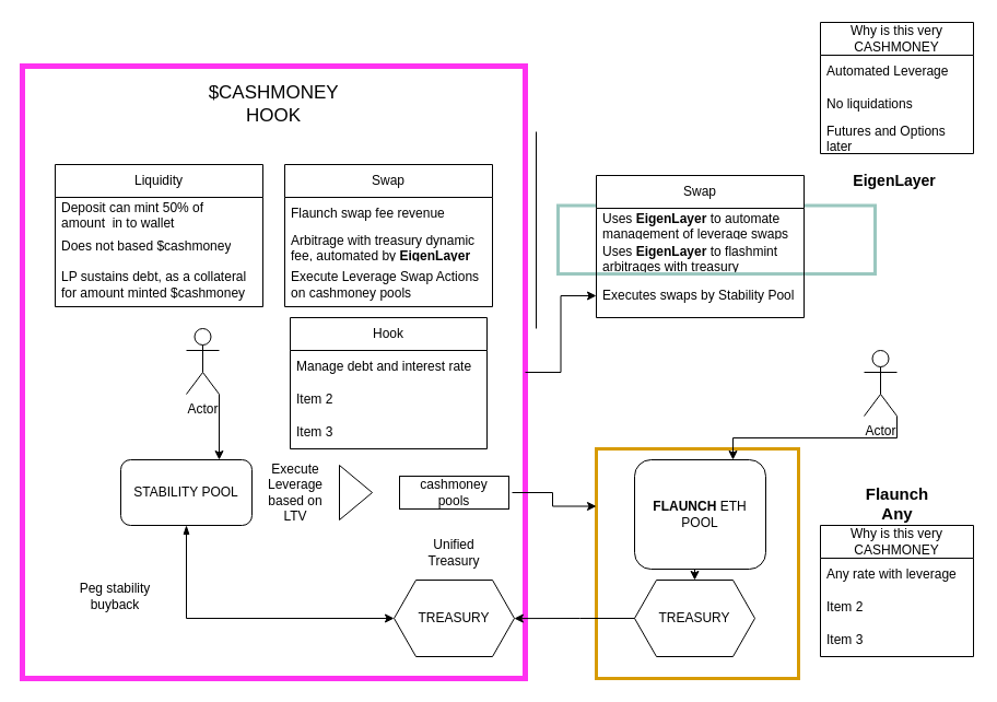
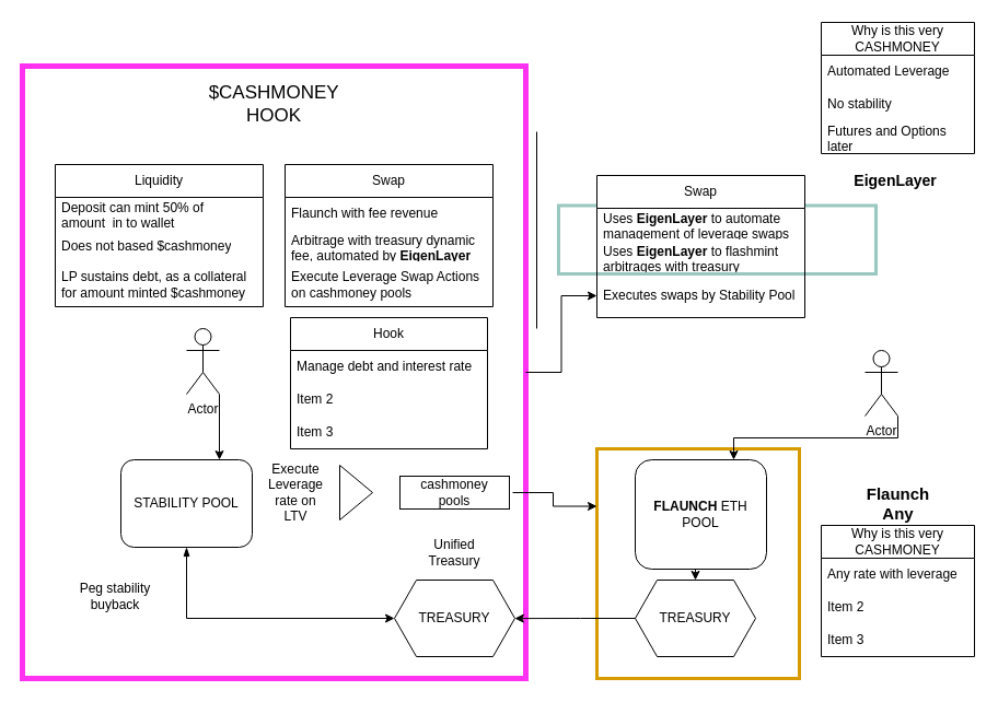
  <mxCell id="0" />
  <mxCell id="1" parent="0" />
  <mxCell id="2" value="" style="rounded=0;whiteSpace=wrap;html=1;fillColor=none;strokeColor=#d79b00;strokeWidth=3;" vertex="1" parent="1"><mxGeometry x="545" y="410" width="185" height="210" as="geometry" /></mxCell>
  <mxCell id="3" value="" style="rounded=0;whiteSpace=wrap;html=1;fillColor=none;strokeColor=#9AC7BF;strokeWidth=3;" vertex="1" parent="1"><mxGeometry x="510" y="187.5" width="290" height="62.5" as="geometry" /></mxCell>
  <mxCell id="4" value="" style="rounded=0;whiteSpace=wrap;html=1;fillColor=none;strokeColor=#FF32F1;strokeWidth=5;" vertex="1" parent="1"><mxGeometry x="20" y="60" width="460" height="560" as="geometry" /></mxCell>
  <mxCell id="5" style="edgeStyle=orthogonalEdgeStyle;rounded=0;orthogonalLoop=1;jettySize=auto;html=1;exitX=0.5;exitY=1;exitDx=0;exitDy=0;entryX=0;entryY=0.5;entryDx=0;entryDy=0;startArrow=blockThin;startFill=1;" edge="1" parent="1" source="6" target="10"><mxGeometry relative="1" as="geometry" /></mxCell>
- <mxCell id="6" value="STABILITY POOL" style="rounded=1;whiteSpace=wrap;html=1;" vertex="1" parent="1"><mxGeometry x="110" y="420" width="120" height="60" as="geometry" /></mxCell>
+ <mxCell id="6" value="STABILITY POOL" style="rounded=1;whiteSpace=wrap;html=1;" vertex="1" parent="1"><mxGeometry x="110" y="420" width="120" height="80" as="geometry" /></mxCell>
  <mxCell id="7" style="edgeStyle=orthogonalEdgeStyle;rounded=0;orthogonalLoop=1;jettySize=auto;html=1;exitX=0.5;exitY=1;exitDx=0;exitDy=0;entryX=0.5;entryY=0;entryDx=0;entryDy=0;" edge="1" parent="1" source="8" target="9"><mxGeometry relative="1" as="geometry" /></mxCell>
  <mxCell id="8" value="&lt;b&gt;FLAUNCH &lt;/b&gt;ETH POOL" style="rounded=1;whiteSpace=wrap;html=1;" vertex="1" parent="1"><mxGeometry x="580" y="420" width="120" height="100" as="geometry" /></mxCell>
  <mxCell id="9" value="TREASURY" style="shape=hexagon;perimeter=hexagonPerimeter2;whiteSpace=wrap;html=1;fixedSize=1;" vertex="1" parent="1"><mxGeometry x="580" y="530" width="110" height="70" as="geometry" /></mxCell>
  <mxCell id="10" value="TREASURY" style="shape=hexagon;perimeter=hexagonPerimeter2;whiteSpace=wrap;html=1;fixedSize=1;" vertex="1" parent="1"><mxGeometry x="360" y="530" width="110" height="70" as="geometry" /></mxCell>
  <mxCell id="11" style="edgeStyle=orthogonalEdgeStyle;rounded=0;orthogonalLoop=1;jettySize=auto;html=1;exitX=1;exitY=1;exitDx=0;exitDy=0;exitPerimeter=0;entryX=0.75;entryY=0;entryDx=0;entryDy=0;" edge="1" parent="1" source="12" target="6"><mxGeometry relative="1" as="geometry" /></mxCell>
  <mxCell id="12" value="Actor" style="shape=umlActor;verticalLabelPosition=bottom;verticalAlign=top;html=1;outlineConnect=0;" vertex="1" parent="1"><mxGeometry x="170" y="300" width="30" height="60" as="geometry" /></mxCell>
  <mxCell id="13" style="edgeStyle=orthogonalEdgeStyle;rounded=0;orthogonalLoop=1;jettySize=auto;html=1;exitX=1;exitY=1;exitDx=0;exitDy=0;exitPerimeter=0;entryX=0.75;entryY=0;entryDx=0;entryDy=0;" edge="1" parent="1" source="14" target="8"><mxGeometry relative="1" as="geometry" /></mxCell>
  <mxCell id="14" value="Actor" style="shape=umlActor;verticalLabelPosition=bottom;verticalAlign=top;html=1;outlineConnect=0;" vertex="1" parent="1"><mxGeometry x="790" y="320" width="30" height="60" as="geometry" /></mxCell>
  <mxCell id="15" value="Liquidity" style="swimlane;fontStyle=0;childLayout=stackLayout;horizontal=1;startSize=30;horizontalStack=0;resizeParent=1;resizeParentMax=0;resizeLast=0;collapsible=1;marginBottom=0;whiteSpace=wrap;html=1;" vertex="1" parent="1"><mxGeometry x="50" y="150" width="190" height="130" as="geometry" /></mxCell>
  <mxCell id="16" value="Deposit can mint 50% of amount_in to wallet" style="text;strokeColor=none;fillColor=none;align=left;verticalAlign=middle;spacingLeft=4;spacingRight=4;overflow=hidden;points=[[0,0.5],[1,0.5]];portConstraint=eastwest;rotatable=0;whiteSpace=wrap;html=1;" vertex="1" parent="15"><mxGeometry y="30" width="190" height="30" as="geometry" /></mxCell>
  <mxCell id="17" value="Does not based $cashmoney" style="text;strokeColor=none;fillColor=none;align=left;verticalAlign=middle;spacingLeft=4;spacingRight=4;overflow=hidden;points=[[0,0.5],[1,0.5]];portConstraint=eastwest;rotatable=0;whiteSpace=wrap;html=1;" vertex="1" parent="15"><mxGeometry y="60" width="190" height="30" as="geometry" /></mxCell>
  <mxCell id="18" value="LP sustains debt, as a collateral for amount minted $cashmoney&amp;nbsp;" style="text;strokeColor=none;fillColor=none;align=left;verticalAlign=middle;spacingLeft=4;spacingRight=4;overflow=hidden;points=[[0,0.5],[1,0.5]];portConstraint=eastwest;rotatable=0;whiteSpace=wrap;html=1;" vertex="1" parent="15"><mxGeometry y="90" width="190" height="40" as="geometry" /></mxCell>
  <mxCell id="19" value="Swap" style="swimlane;fontStyle=0;childLayout=stackLayout;horizontal=1;startSize=30;horizontalStack=0;resizeParent=1;resizeParentMax=0;resizeLast=0;collapsible=1;marginBottom=0;whiteSpace=wrap;html=1;" vertex="1" parent="1"><mxGeometry x="260" y="150" width="190" height="130" as="geometry" /></mxCell>
- <mxCell id="20" value="Flaunch swap fee revenue" style="text;strokeColor=none;fillColor=none;align=left;verticalAlign=middle;spacingLeft=4;spacingRight=4;overflow=hidden;points=[[0,0.5],[1,0.5]];portConstraint=eastwest;rotatable=0;whiteSpace=wrap;html=1;" vertex="1" parent="19"><mxGeometry y="30" width="190" height="30" as="geometry" /></mxCell>
+ <mxCell id="20" value="Flaunch with fee revenue" style="text;strokeColor=none;fillColor=none;align=left;verticalAlign=middle;spacingLeft=4;spacingRight=4;overflow=hidden;points=[[0,0.5],[1,0.5]];portConstraint=eastwest;rotatable=0;whiteSpace=wrap;html=1;" vertex="1" parent="19"><mxGeometry y="30" width="190" height="30" as="geometry" /></mxCell>
  <mxCell id="21" value="Arbitrage with treasury dynamic fee, automated by &lt;b&gt;EigenLayer&lt;/b&gt;" style="text;strokeColor=none;fillColor=none;align=left;verticalAlign=middle;spacingLeft=4;spacingRight=4;overflow=hidden;points=[[0,0.5],[1,0.5]];portConstraint=eastwest;rotatable=0;whiteSpace=wrap;html=1;" vertex="1" parent="19"><mxGeometry y="60" width="190" height="30" as="geometry" /></mxCell>
  <mxCell id="22" value="Execute Leverage Swap Actions on cashmoney pools" style="text;strokeColor=none;fillColor=none;align=left;verticalAlign=middle;spacingLeft=4;spacingRight=4;overflow=hidden;points=[[0,0.5],[1,0.5]];portConstraint=eastwest;rotatable=0;whiteSpace=wrap;html=1;" vertex="1" parent="19"><mxGeometry y="90" width="190" height="40" as="geometry" /></mxCell>
  <mxCell id="23" value="" style="endArrow=none;html=1;rounded=0;" edge="1" parent="1"><mxGeometry width="50" height="50" relative="1" as="geometry"><mxPoint x="490" y="300" as="sourcePoint" /><mxPoint x="490" y="120" as="targetPoint" /></mxGeometry></mxCell>
  <mxCell id="24" value="Swap" style="swimlane;fontStyle=0;childLayout=stackLayout;horizontal=1;startSize=30;horizontalStack=0;resizeParent=1;resizeParentMax=0;resizeLast=0;collapsible=1;marginBottom=0;whiteSpace=wrap;html=1;" vertex="1" parent="1"><mxGeometry x="545" y="160" width="190" height="130" as="geometry" /></mxCell>
  <mxCell id="25" value="Uses &lt;b&gt;EigenLayer&lt;/b&gt; to automate management of leverage swaps" style="text;strokeColor=none;fillColor=none;align=left;verticalAlign=middle;spacingLeft=4;spacingRight=4;overflow=hidden;points=[[0,0.5],[1,0.5]];portConstraint=eastwest;rotatable=0;whiteSpace=wrap;html=1;" vertex="1" parent="24"><mxGeometry y="30" width="190" height="30" as="geometry" /></mxCell>
  <mxCell id="26" value="Uses &lt;b&gt;EigenLayer &lt;/b&gt;to flashmint arbitrages with treasury&amp;nbsp;&lt;b&gt;&amp;nbsp;&lt;/b&gt;&lt;span style=&quot;color: rgba(0, 0, 0, 0); font-family: monospace; font-size: 0px; text-wrap-mode: nowrap;&quot;&gt;%3CmxGraphModel%3E%3Croot%3E%3CmxCell%20id%3D%220%22%2F%3E%3CmxCell%20id%3D%221%22%20parent%3D%220%22%2F%3E%3CmxCell%20id%3D%222%22%20value%3D%22Swap%22%20style%3D%22swimlane%3BfontStyle%3D0%3BchildLayout%3DstackLayout%3Bhorizontal%3D1%3BstartSize%3D30%3BhorizontalStack%3D0%3BresizeParent%3D1%3BresizeParentMax%3D0%3BresizeLast%3D0%3Bcollapsible%3D1%3BmarginBottom%3D0%3BwhiteSpace%3Dwrap%3Bhtml%3D1%3B%22%20vertex%3D%221%22%20parent%3D%221%22%3E%3CmxGeometry%20x%3D%22250%22%20y%3D%22-160%22%20width%3D%22190%22%20height%3D%22130%22%20as%3D%22geometry%22%2F%3E%3C%2FmxCell%3E%3CmxCell%20id%3D%223%22%20value%3D%22Flaunch%20swap%20fee%20revenue%22%20style%3D%22text%3BstrokeColor%3Dnone%3BfillColor%3Dnone%3Balign%3Dleft%3BverticalAlign%3Dmiddle%3BspacingLeft%3D4%3BspacingRight%3D4%3Boverflow%3Dhidden%3Bpoints%3D%5B%5B0%2C0.5%5D%2C%5B1%2C0.5%5D%5D%3BportConstraint%3Deastwest%3Brotatable%3D0%3BwhiteSpace%3Dwrap%3Bhtml%3D1%3B%22%20vertex%3D%221%22%20parent%3D%222%22%3E%3CmxGeometry%20y%3D%2230%22%20width%3D%22190%22%20height%3D%2230%22%20as%3D%22geometry%22%2F%3E%3C%2FmxCell%3E%3CmxCell%20id%3D%224%22%20value%3D%22Arbitrage%20with%20treasury%20dynamic%20fee%22%20style%3D%22text%3BstrokeColor%3Dnone%3BfillColor%3Dnone%3Balign%3Dleft%3BverticalAlign%3Dmiddle%3BspacingLeft%3D4%3BspacingRight%3D4%3Boverflow%3Dhidden%3Bpoints%3D%5B%5B0%2C0.5%5D%2C%5B1%2C0.5%5D%5D%3BportConstraint%3Deastwest%3Brotatable%3D0%3BwhiteSpace%3Dwrap%3Bhtml%3D1%3B%22%20vertex%3D%221%22%20parent%3D%222%22%3E%3CmxGeometry%20y%3D%2260%22%20width%3D%22190%22%20height%3D%2230%22%20as%3D%22geometry%22%2F%3E%3C%2FmxCell%3E%3CmxCell%20id%3D%225%22%20value%3D%22Execute%20Leverage%20Swap%20Actions%20on%20cashmoney%20pools%22%20style%3D%22text%3BstrokeColor%3Dnone%3BfillColor%3Dnone%3Balign%3Dleft%3BverticalAlign%3Dmiddle%3BspacingLeft%3D4%3BspacingRight%3D4%3Boverflow%3Dhidden%3Bpoints%3D%5B%5B0%2C0.5%5D%2C%5B1%2C0.5%5D%5D%3BportConstraint%3Deastwest%3Brotatable%3D0%3BwhiteSpace%3Dwrap%3Bhtml%3D1%3B%22%20vertex%3D%221%22%20parent%3D%222%22%3E%3CmxGeometry%20y%3D%2290%22%20width%3D%22190%22%20height%3D%2240%22%20as%3D%22geometry%22%2F%3E%3C%2FmxCell%3E%3C%2Froot%3E%3C%2FmxGraphModel%arrrr&lt;/span&gt;" style="text;strokeColor=none;fillColor=none;align=left;verticalAlign=middle;spacingLeft=4;spacingRight=4;overflow=hidden;points=[[0,0.5],[1,0.5]];portConstraint=eastwest;rotatable=0;whiteSpace=wrap;html=1;" vertex="1" parent="24"><mxGeometry y="60" width="190" height="30" as="geometry" /></mxCell>
  <mxCell id="27" value="Executes swaps by Stability Pool" style="text;strokeColor=none;fillColor=none;align=left;verticalAlign=middle;spacingLeft=4;spacingRight=4;overflow=hidden;points=[[0,0.5],[1,0.5]];portConstraint=eastwest;rotatable=0;whiteSpace=wrap;html=1;" vertex="1" parent="24"><mxGeometry y="90" width="190" height="40" as="geometry" /></mxCell>
  <mxCell id="28" style="edgeStyle=orthogonalEdgeStyle;rounded=0;orthogonalLoop=1;jettySize=auto;html=1;exitX=1;exitY=0.5;exitDx=0;exitDy=0;entryX=0;entryY=0.5;entryDx=0;entryDy=0;" edge="1" parent="1" source="4" target="27"><mxGeometry relative="1" as="geometry" /></mxCell>
  <mxCell id="29" value="$CASHMONEY HOOK" style="text;html=1;align=center;verticalAlign=middle;whiteSpace=wrap;rounded=0;fontSize=17;" vertex="1" parent="1"><mxGeometry x="220" y="80" width="60" height="30" as="geometry" /></mxCell>
  <mxCell id="30" value="Flaunch Any" style="text;html=1;align=center;verticalAlign=middle;whiteSpace=wrap;rounded=0;fontSize=15;fontStyle=1" vertex="1" parent="1"><mxGeometry x="782.5" y="445" width="75" height="30" as="geometry" /></mxCell>
  <mxCell id="31" value="EigenLayer&amp;nbsp;" style="text;html=1;align=center;verticalAlign=middle;whiteSpace=wrap;rounded=0;fontStyle=1;fontSize=14;" vertex="1" parent="1"><mxGeometry x="790" y="150" width="60" height="30" as="geometry" /></mxCell>
  <mxCell id="32" style="edgeStyle=orthogonalEdgeStyle;rounded=0;orthogonalLoop=1;jettySize=auto;html=1;exitX=0;exitY=0.5;exitDx=0;exitDy=0;entryX=0.978;entryY=0.902;entryDx=0;entryDy=0;entryPerimeter=0;" edge="1" parent="1" source="9" target="4"><mxGeometry relative="1" as="geometry" /></mxCell>
  <mxCell id="33" value="Why is this very CASHMONEY" style="swimlane;fontStyle=0;childLayout=stackLayout;horizontal=1;startSize=30;horizontalStack=0;resizeParent=1;resizeParentMax=0;resizeLast=0;collapsible=1;marginBottom=0;whiteSpace=wrap;html=1;" vertex="1" parent="1"><mxGeometry x="750" y="480" width="140" height="120" as="geometry" /></mxCell>
  <mxCell id="34" value="Any rate with leverage" style="text;strokeColor=none;fillColor=none;align=left;verticalAlign=middle;spacingLeft=4;spacingRight=4;overflow=hidden;points=[[0,0.5],[1,0.5]];portConstraint=eastwest;rotatable=0;whiteSpace=wrap;html=1;" vertex="1" parent="33"><mxGeometry y="30" width="140" height="30" as="geometry" /></mxCell>
  <mxCell id="35" value="Item 2" style="text;strokeColor=none;fillColor=none;align=left;verticalAlign=middle;spacingLeft=4;spacingRight=4;overflow=hidden;points=[[0,0.5],[1,0.5]];portConstraint=eastwest;rotatable=0;whiteSpace=wrap;html=1;" vertex="1" parent="33"><mxGeometry y="60" width="140" height="30" as="geometry" /></mxCell>
  <mxCell id="36" value="Item 3" style="text;strokeColor=none;fillColor=none;align=left;verticalAlign=middle;spacingLeft=4;spacingRight=4;overflow=hidden;points=[[0,0.5],[1,0.5]];portConstraint=eastwest;rotatable=0;whiteSpace=wrap;html=1;" vertex="1" parent="33"><mxGeometry y="90" width="140" height="30" as="geometry" /></mxCell>
  <mxCell id="37" value="Why is this very CASHMONEY" style="swimlane;fontStyle=0;childLayout=stackLayout;horizontal=1;startSize=30;horizontalStack=0;resizeParent=1;resizeParentMax=0;resizeLast=0;collapsible=1;marginBottom=0;whiteSpace=wrap;html=1;" vertex="1" parent="1"><mxGeometry x="750" y="20" width="140" height="120" as="geometry" /></mxCell>
  <mxCell id="38" value="Automated Leverage" style="text;strokeColor=none;fillColor=none;align=left;verticalAlign=middle;spacingLeft=4;spacingRight=4;overflow=hidden;points=[[0,0.5],[1,0.5]];portConstraint=eastwest;rotatable=0;whiteSpace=wrap;html=1;" vertex="1" parent="37"><mxGeometry y="30" width="140" height="30" as="geometry" /></mxCell>
- <mxCell id="39" value="No liquidations&amp;nbsp;" style="text;strokeColor=none;fillColor=none;align=left;verticalAlign=middle;spacingLeft=4;spacingRight=4;overflow=hidden;points=[[0,0.5],[1,0.5]];portConstraint=eastwest;rotatable=0;whiteSpace=wrap;html=1;" vertex="1" parent="37"><mxGeometry y="60" width="140" height="30" as="geometry" /></mxCell>
+ <mxCell id="39" value="No stability&amp;nbsp;" style="text;strokeColor=none;fillColor=none;align=left;verticalAlign=middle;spacingLeft=4;spacingRight=4;overflow=hidden;points=[[0,0.5],[1,0.5]];portConstraint=eastwest;rotatable=0;whiteSpace=wrap;html=1;" vertex="1" parent="37"><mxGeometry y="60" width="140" height="30" as="geometry" /></mxCell>
  <mxCell id="40" value="Futures and Options later" style="text;strokeColor=none;fillColor=none;align=left;verticalAlign=middle;spacingLeft=4;spacingRight=4;overflow=hidden;points=[[0,0.5],[1,0.5]];portConstraint=eastwest;rotatable=0;whiteSpace=wrap;html=1;" vertex="1" parent="37"><mxGeometry y="90" width="140" height="30" as="geometry" /></mxCell>
  <mxCell id="41" value="Peg stability buyback" style="text;html=1;align=center;verticalAlign=middle;whiteSpace=wrap;rounded=0;" vertex="1" parent="1"><mxGeometry x="60" y="530" width="90" height="30" as="geometry" /></mxCell>
  <mxCell id="42" value="Unified Treasury" style="text;html=1;align=center;verticalAlign=middle;whiteSpace=wrap;rounded=0;" vertex="1" parent="1"><mxGeometry x="385" y="490" width="60" height="30" as="geometry" /></mxCell>
  <mxCell id="43" value="" style="triangle;whiteSpace=wrap;html=1;" vertex="1" parent="1"><mxGeometry x="310" y="425" width="30" height="50" as="geometry" /></mxCell>
  <mxCell id="44" style="edgeStyle=orthogonalEdgeStyle;rounded=0;orthogonalLoop=1;jettySize=auto;html=1;exitX=1;exitY=0.5;exitDx=0;exitDy=0;entryX=0;entryY=0.25;entryDx=0;entryDy=0;" edge="1" parent="1" source="45" target="2"><mxGeometry relative="1" as="geometry" /></mxCell>
  <mxCell id="45" value="cashmoney&lt;div&gt;pools&lt;/div&gt;" style="text;html=1;align=center;verticalAlign=middle;whiteSpace=wrap;rounded=0;strokeColor=default;perimeterSpacing=3;" vertex="1" parent="1"><mxGeometry x="365" y="435" width="100" height="30" as="geometry" /></mxCell>
- <mxCell id="46" value="Execute Leverage based on LTV" style="text;html=1;align=center;verticalAlign=middle;whiteSpace=wrap;rounded=0;" vertex="1" parent="1"><mxGeometry x="240" y="435" width="60" height="30" as="geometry" /></mxCell>
+ <mxCell id="46" value="Execute Leverage rate on LTV" style="text;html=1;align=center;verticalAlign=middle;whiteSpace=wrap;rounded=0;" vertex="1" parent="1"><mxGeometry x="240" y="435" width="60" height="30" as="geometry" /></mxCell>
  <mxCell id="47" value="Hook" style="swimlane;fontStyle=0;childLayout=stackLayout;horizontal=1;startSize=30;horizontalStack=0;resizeParent=1;resizeParentMax=0;resizeLast=0;collapsible=1;marginBottom=0;whiteSpace=wrap;html=1;" vertex="1" parent="1"><mxGeometry x="265" y="290" width="180" height="120" as="geometry" /></mxCell>
  <mxCell id="48" value="Manage debt and interest rate" style="text;strokeColor=none;fillColor=none;align=left;verticalAlign=middle;spacingLeft=4;spacingRight=4;overflow=hidden;points=[[0,0.5],[1,0.5]];portConstraint=eastwest;rotatable=0;whiteSpace=wrap;html=1;" vertex="1" parent="47"><mxGeometry y="30" width="180" height="30" as="geometry" /></mxCell>
  <mxCell id="49" value="Item 2" style="text;strokeColor=none;fillColor=none;align=left;verticalAlign=middle;spacingLeft=4;spacingRight=4;overflow=hidden;points=[[0,0.5],[1,0.5]];portConstraint=eastwest;rotatable=0;whiteSpace=wrap;html=1;" vertex="1" parent="47"><mxGeometry y="60" width="180" height="30" as="geometry" /></mxCell>
  <mxCell id="50" value="Item 3" style="text;strokeColor=none;fillColor=none;align=left;verticalAlign=middle;spacingLeft=4;spacingRight=4;overflow=hidden;points=[[0,0.5],[1,0.5]];portConstraint=eastwest;rotatable=0;whiteSpace=wrap;html=1;" vertex="1" parent="47"><mxGeometry y="90" width="180" height="30" as="geometry" /></mxCell>
